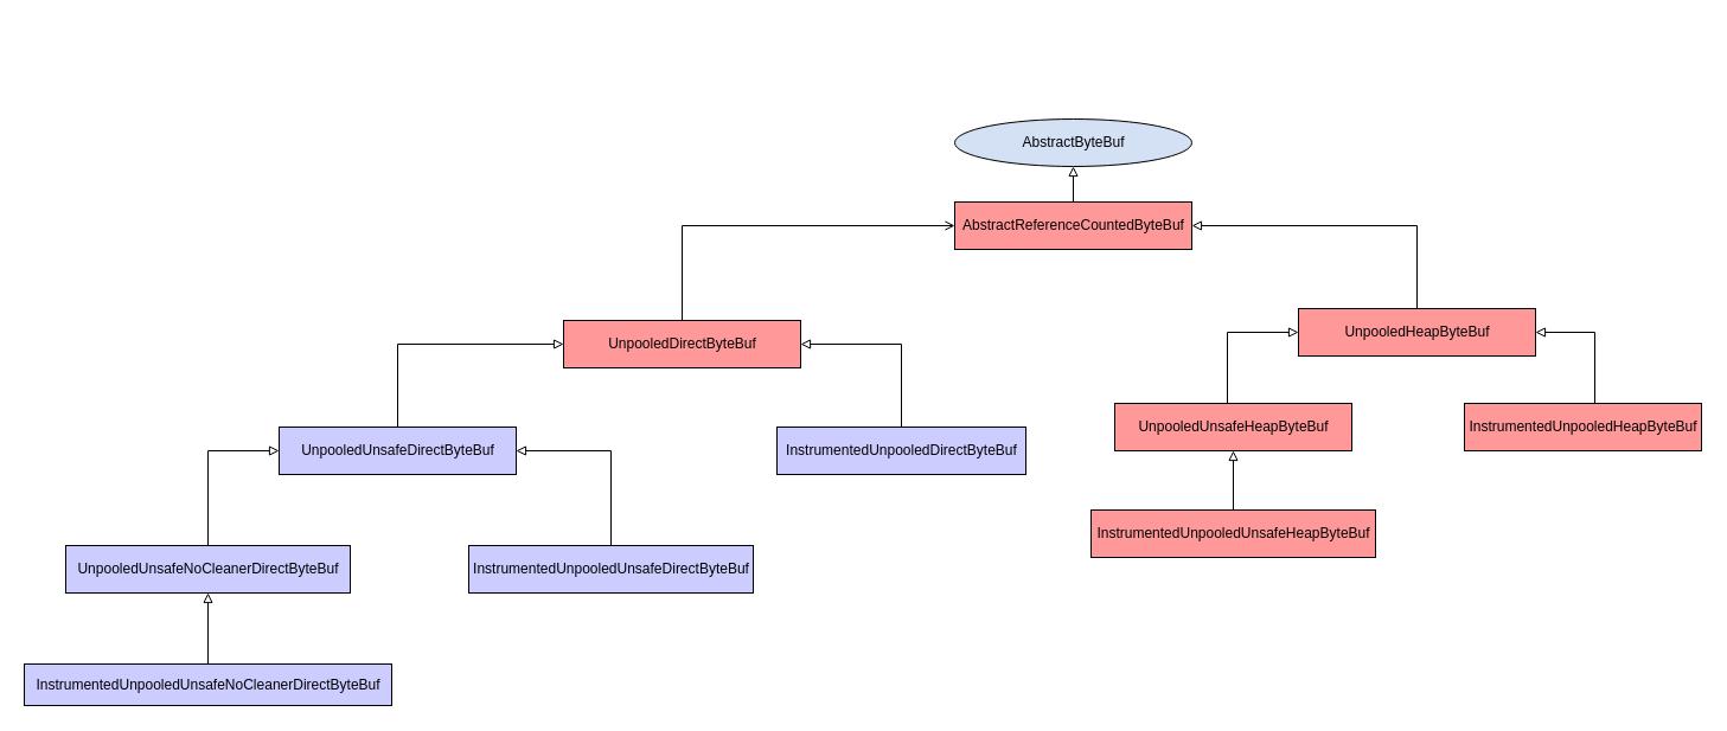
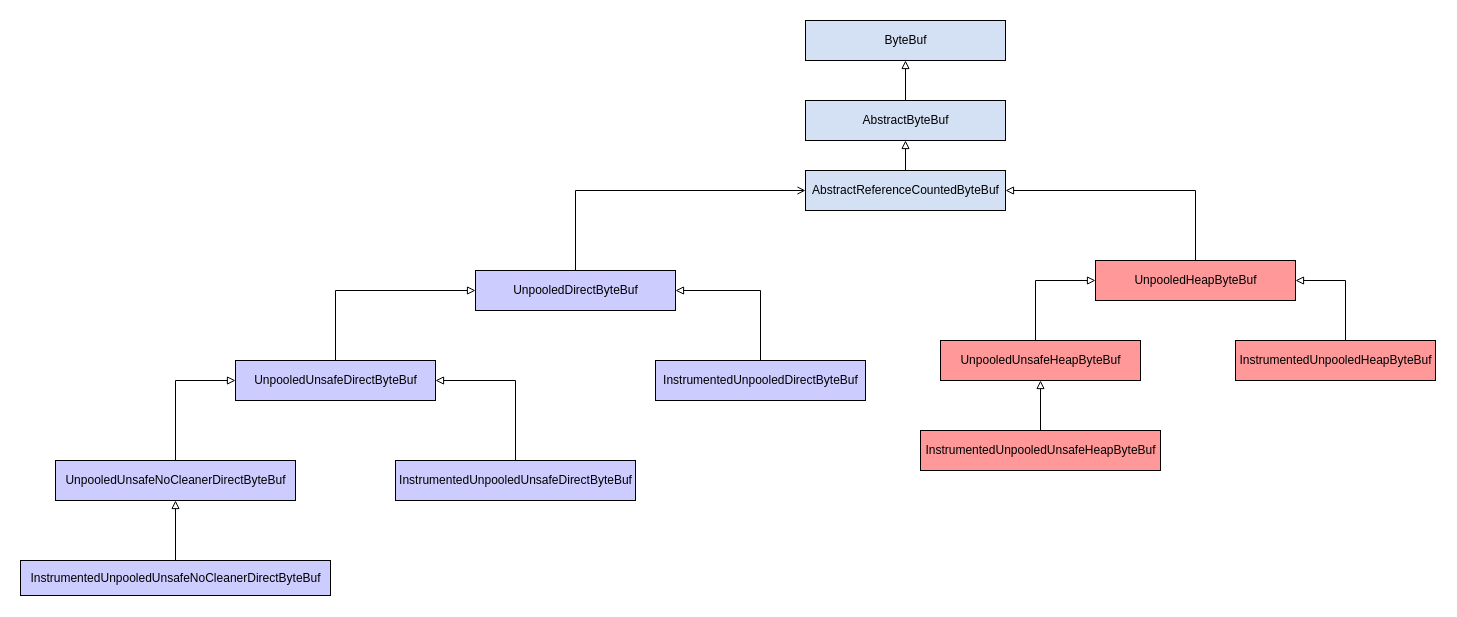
  <mxCell id="0" />
  <mxCell id="1" parent="0" />
  <mxCell id="2" style="edgeStyle=orthogonalEdgeStyle;rounded=0;orthogonalLoop=1;jettySize=auto;html=1;exitX=0.5;exitY=0;exitDx=0;exitDy=0;entryX=0.5;entryY=1;entryDx=0;entryDy=0;endArrow=block;endFill=0;" edge="1" parent="1" source="3" target="5"><mxGeometry relative="1" as="geometry" /></mxCell>
- <mxCell id="3" value="AbstractReferenceCountedByteBuf" style="html=1;fillColor=#ff9999;" vertex="1" parent="1"><mxGeometry x="805" y="170" width="200" height="40" as="geometry" /></mxCell>
- <mxCell id="5" value="AbstractByteBuf" style="ellipse;html=1;fillColor=#D4E1F5;" vertex="1" parent="1"><mxGeometry x="805" y="100" width="200" height="40" as="geometry" /></mxCell>
+ <mxCell id="3" value="AbstractReferenceCountedByteBuf" style="html=1;fillColor=#D4E1F5;" vertex="1" parent="1"><mxGeometry x="805" y="170" width="200" height="40" as="geometry" /></mxCell>
+ <mxCell id="4" style="edgeStyle=orthogonalEdgeStyle;rounded=0;orthogonalLoop=1;jettySize=auto;html=1;exitX=0.5;exitY=0;exitDx=0;exitDy=0;entryX=0.5;entryY=1;entryDx=0;entryDy=0;endArrow=block;endFill=0;" edge="1" parent="1" source="5" target="6"><mxGeometry relative="1" as="geometry" /></mxCell>
+ <mxCell id="5" value="AbstractByteBuf" style="html=1;fillColor=#D4E1F5;" vertex="1" parent="1"><mxGeometry x="805" y="100" width="200" height="40" as="geometry" /></mxCell>
+ <mxCell id="6" value="ByteBuf" style="html=1;fillColor=#D4E1F5;" vertex="1" parent="1"><mxGeometry x="805" y="20" width="200" height="40" as="geometry" /></mxCell>
  <mxCell id="7" style="edgeStyle=orthogonalEdgeStyle;rounded=0;orthogonalLoop=1;jettySize=auto;html=1;entryX=0;entryY=0.5;entryDx=0;entryDy=0;endArrow=open;endFill=0;" edge="1" parent="1" source="8" target="3"><mxGeometry relative="1" as="geometry"><Array as="points"><mxPoint x="575" y="190" /></Array></mxGeometry></mxCell>
- <mxCell id="8" value="UnpooledDirectByteBuf" style="html=1;fillColor=#ff9999;" vertex="1" parent="1"><mxGeometry x="475" y="270" width="200" height="40" as="geometry" /></mxCell>
+ <mxCell id="8" value="UnpooledDirectByteBuf" style="html=1;fillColor=#CCCCFF;" vertex="1" parent="1"><mxGeometry x="475" y="270" width="200" height="40" as="geometry" /></mxCell>
  <mxCell id="9" style="edgeStyle=orthogonalEdgeStyle;rounded=0;orthogonalLoop=1;jettySize=auto;html=1;exitX=0.5;exitY=0;exitDx=0;exitDy=0;endArrow=block;endFill=0;entryX=1;entryY=0.5;entryDx=0;entryDy=0;" edge="1" parent="1" source="10" target="3"><mxGeometry relative="1" as="geometry"><mxPoint x="943" y="210" as="targetPoint" /></mxGeometry></mxCell>
  <mxCell id="10" value="UnpooledHeapByteBuf" style="html=1;fillColor=#FF9999;" vertex="1" parent="1"><mxGeometry x="1095" y="260" width="200" height="40" as="geometry" /></mxCell>
  <mxCell id="11" style="edgeStyle=orthogonalEdgeStyle;rounded=0;orthogonalLoop=1;jettySize=auto;html=1;exitX=0.5;exitY=0;exitDx=0;exitDy=0;endArrow=block;endFill=0;entryX=0;entryY=0.5;entryDx=0;entryDy=0;fillColor=#FF9999;" edge="1" parent="1" source="12" target="10"><mxGeometry relative="1" as="geometry"><mxPoint x="1070" y="280" as="targetPoint" /><Array as="points"><mxPoint x="1035" y="340" /><mxPoint x="1035" y="280" /></Array></mxGeometry></mxCell>
  <mxCell id="12" value="UnpooledUnsafeHeapByteBuf" style="html=1;fillColor=#FF9999;" vertex="1" parent="1"><mxGeometry x="940" y="340" width="200" height="40" as="geometry" /></mxCell>
  <mxCell id="13" style="edgeStyle=orthogonalEdgeStyle;rounded=0;orthogonalLoop=1;jettySize=auto;html=1;exitX=0.5;exitY=0;exitDx=0;exitDy=0;entryX=1;entryY=0.5;entryDx=0;entryDy=0;endArrow=block;endFill=0;fillColor=#FF9999;" edge="1" parent="1" target="10"><mxGeometry relative="1" as="geometry"><mxPoint x="1320" y="340" as="sourcePoint" /><Array as="points"><mxPoint x="1345" y="340" /><mxPoint x="1345" y="280" /></Array></mxGeometry></mxCell>
  <mxCell id="14" value="InstrumentedUnpooledHeapByteBuf" style="html=1;fillColor=#FF9999;" vertex="1" parent="1"><mxGeometry x="1235" y="340" width="200" height="40" as="geometry" /></mxCell>
  <mxCell id="15" style="edgeStyle=orthogonalEdgeStyle;rounded=0;orthogonalLoop=1;jettySize=auto;html=1;exitX=0.5;exitY=0;exitDx=0;exitDy=0;entryX=0.5;entryY=1;entryDx=0;entryDy=0;endArrow=block;endFill=0;fillColor=#FF9999;" edge="1" parent="1" source="16" target="12"><mxGeometry relative="1" as="geometry" /></mxCell>
  <mxCell id="16" value="InstrumentedUnpooledUnsafeHeapByteBuf" style="html=1;fillColor=#FF9999;" vertex="1" parent="1"><mxGeometry x="920" y="430" width="240" height="40" as="geometry" /></mxCell>
  <mxCell id="17" style="edgeStyle=orthogonalEdgeStyle;rounded=0;orthogonalLoop=1;jettySize=auto;html=1;exitX=0.5;exitY=0;exitDx=0;exitDy=0;entryX=0;entryY=0.5;entryDx=0;entryDy=0;endArrow=block;endFill=0;fillColor=#CCCCFF;" edge="1" parent="1" source="18" target="8"><mxGeometry relative="1" as="geometry" /></mxCell>
  <mxCell id="18" value="UnpooledUnsafeDirectByteBuf" style="html=1;fillColor=#CCCCFF;" vertex="1" parent="1"><mxGeometry x="235" y="360" width="200" height="40" as="geometry" /></mxCell>
  <mxCell id="19" style="edgeStyle=orthogonalEdgeStyle;rounded=0;orthogonalLoop=1;jettySize=auto;html=1;exitX=0.5;exitY=0;exitDx=0;exitDy=0;entryX=1;entryY=0.5;entryDx=0;entryDy=0;endArrow=block;endFill=0;fillColor=#CCCCFF;" edge="1" parent="1" source="20" target="8"><mxGeometry relative="1" as="geometry" /></mxCell>
  <mxCell id="20" value="InstrumentedUnpooledDirectByteBuf" style="html=1;fillColor=#CCCCFF;" vertex="1" parent="1"><mxGeometry x="655" y="360" width="210" height="40" as="geometry" /></mxCell>
  <mxCell id="21" style="edgeStyle=orthogonalEdgeStyle;rounded=0;orthogonalLoop=1;jettySize=auto;html=1;exitX=0.5;exitY=0;exitDx=0;exitDy=0;endArrow=block;endFill=0;entryX=1;entryY=0.5;entryDx=0;entryDy=0;fillColor=#CCCCFF;" edge="1" parent="1" target="18"><mxGeometry relative="1" as="geometry"><mxPoint x="515" y="460" as="sourcePoint" /><Array as="points"><mxPoint x="515" y="460" /><mxPoint x="515" y="380" /></Array></mxGeometry></mxCell>
  <mxCell id="22" value="InstrumentedUnpooledUnsafeDirectByteBuf" style="html=1;fillColor=#CCCCFF;" vertex="1" parent="1"><mxGeometry x="395" y="460" width="240" height="40" as="geometry" /></mxCell>
  <mxCell id="23" style="edgeStyle=orthogonalEdgeStyle;rounded=0;orthogonalLoop=1;jettySize=auto;html=1;exitX=0.5;exitY=0;exitDx=0;exitDy=0;entryX=0;entryY=0.5;entryDx=0;entryDy=0;endArrow=block;endFill=0;fillColor=#CCCCFF;" edge="1" parent="1" source="24" target="18"><mxGeometry relative="1" as="geometry" /></mxCell>
  <mxCell id="24" value="UnpooledUnsafeNoCleanerDirectByteBuf" style="html=1;fillColor=#CCCCFF;" vertex="1" parent="1"><mxGeometry x="55" y="460" width="240" height="40" as="geometry" /></mxCell>
  <mxCell id="25" style="edgeStyle=orthogonalEdgeStyle;rounded=0;orthogonalLoop=1;jettySize=auto;html=1;exitX=0.5;exitY=0;exitDx=0;exitDy=0;entryX=0.5;entryY=1;entryDx=0;entryDy=0;endArrow=block;endFill=0;fillColor=#CCCCFF;" edge="1" parent="1" source="26" target="24"><mxGeometry relative="1" as="geometry" /></mxCell>
  <mxCell id="26" value="InstrumentedUnpooledUnsafeNoCleanerDirectByteBuf" style="html=1;fillColor=#CCCCFF;" vertex="1" parent="1"><mxGeometry x="20" y="560" width="310" height="35" as="geometry" /></mxCell>
